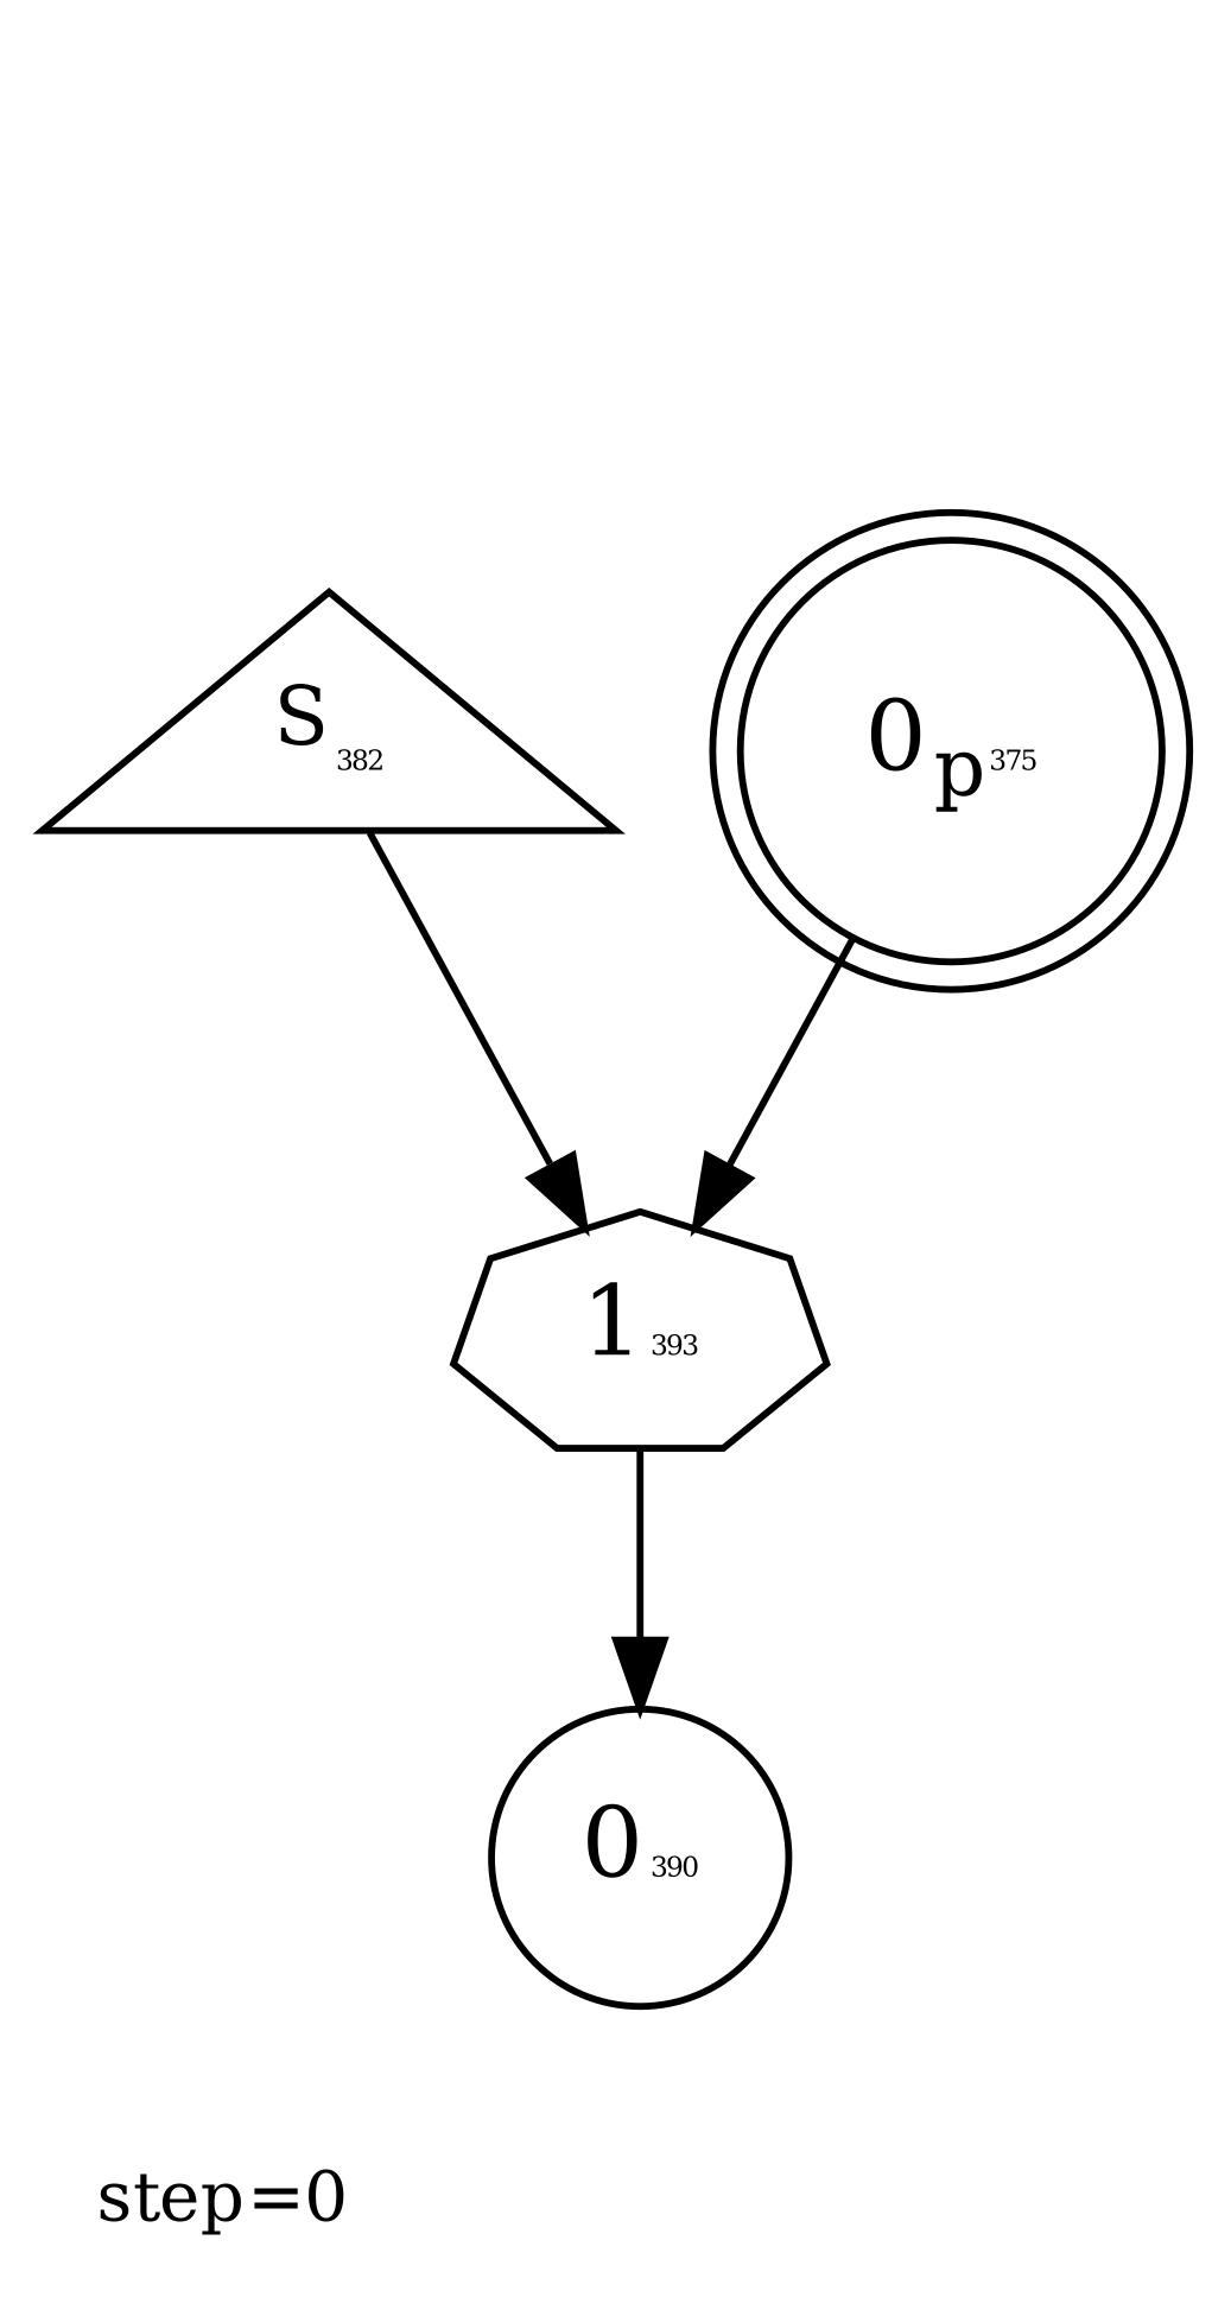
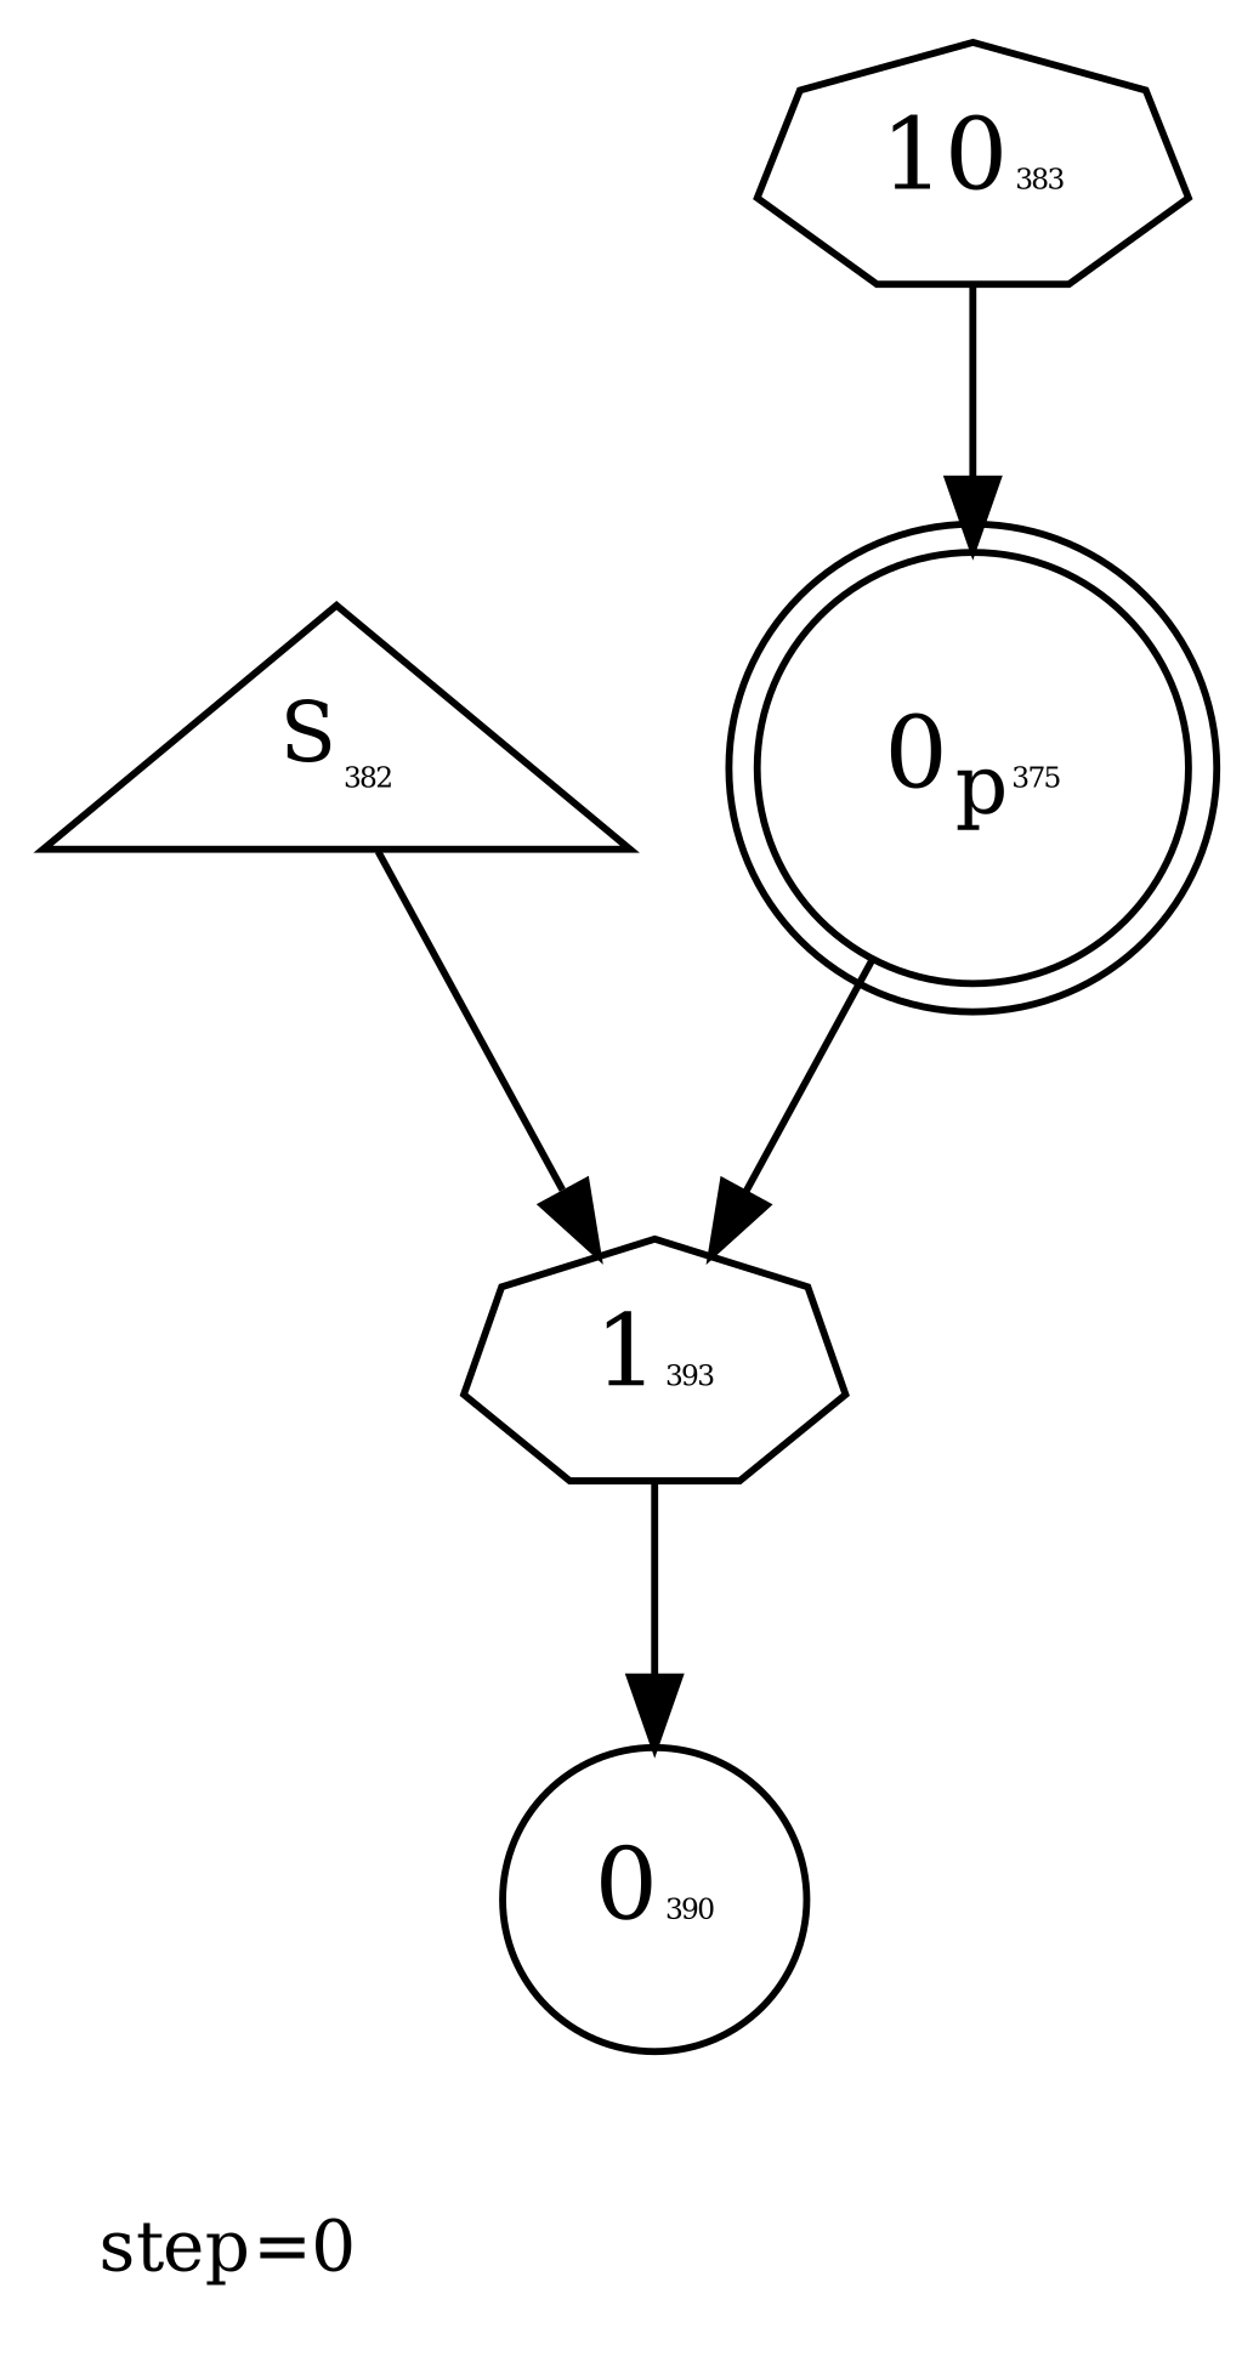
  digraph {
    fontsize=10
    label="step=0"
    labeljust=left
    labelloc=bottom
    node [color=black labelfontcolor=black peripheries=1 shape=circle]
    edge [color=black]
    n1 [label=<0<SUB>p</SUB><FONT POINT-SIZE='4'>375</FONT>> peripheries=2]
    n2 [label=<1<FONT POINT-SIZE='4'>393</FONT>> shape=septagon labelfontcolor=""]
    n3 [label=<0<FONT POINT-SIZE='4'>390</FONT>>]
    n4 [label=<<SUP>S</SUP><FONT POINT-SIZE='4'>382</FONT>> shape=triangle]
+   n5 [label=<10<FONT POINT-SIZE='4'>383</FONT>> shape=septagon labelfontcolor=""]
    n1 -> n2
    n2 -> n3
    n4 -> n2
+   n5 -> n1
  }
